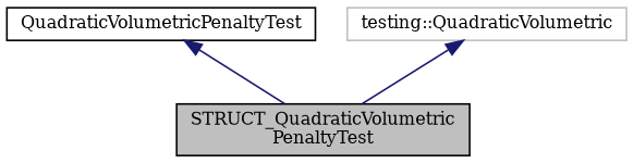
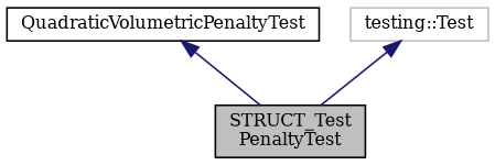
  digraph {
    fontname="DejaVu Serif"
    node [color=black fillcolor=white fontname="DejaVu Serif" fontsize=10 shape=record style=filled]
    edge [color=midnightblue dir=back fontname="DejaVu Serif" fontsize=10 labelfontname=Helvetica labelfontsize=10 style=solid]
-   n1 [fillcolor=grey75 fontcolor=black height=0.2 label="STRUCT_QuadraticVolumetric\lPenaltyTest" width=0.4]
+   n1 [fillcolor=grey75 fontcolor=black height=0.2 label="STRUCT_Test\lPenaltyTest" width=0.4]
    n2 [height=0.2 label=QuadraticVolumetricPenaltyTest width=0.4]
-   n3 [color=grey75 height=0.2 label="testing::QuadraticVolumetric" width=0.4]
+   n3 [color=grey75 height=0.2 label="testing::Test" width=0.4]
    n2 -> n1
    n3 -> n1
  }
